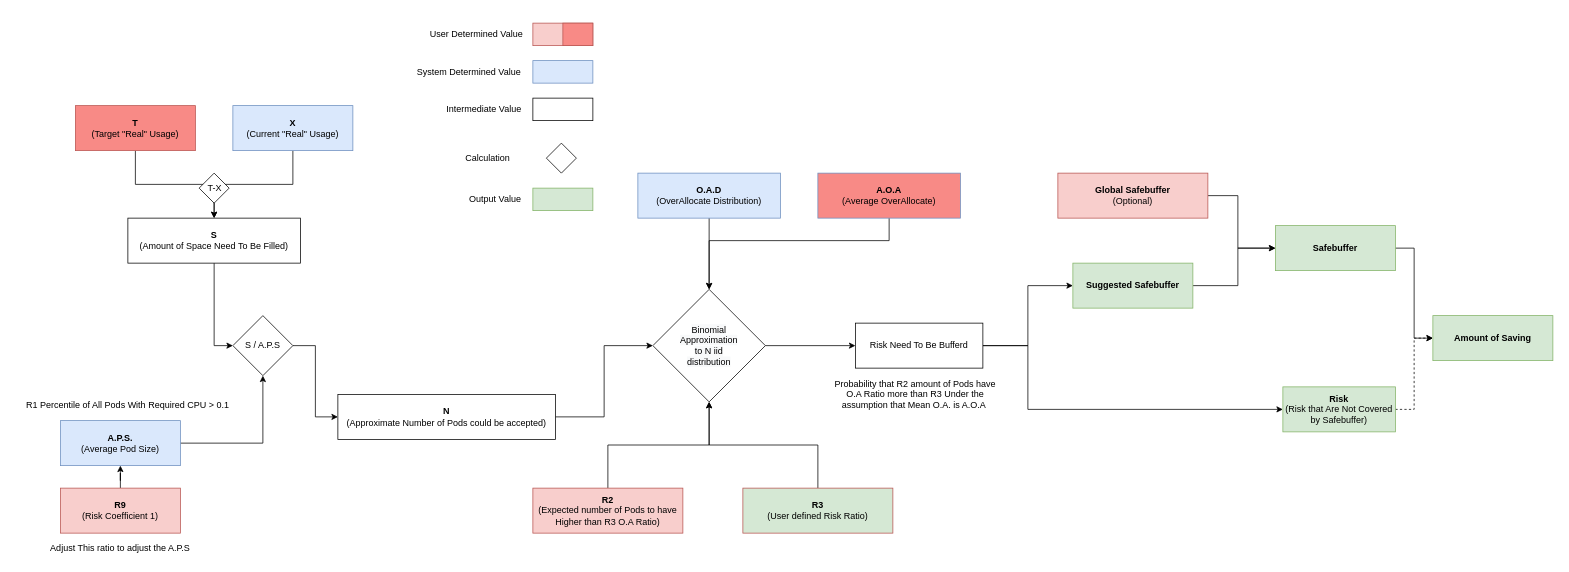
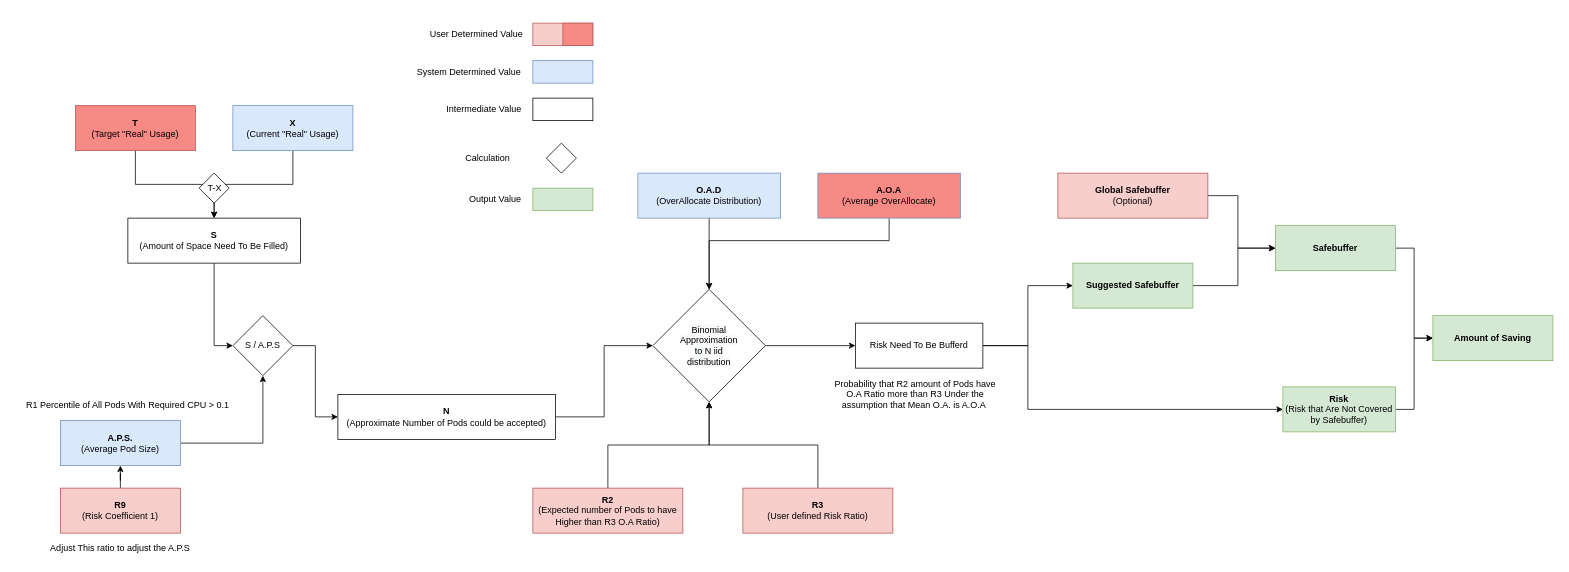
  <mxCell id="0" />
  <mxCell id="1" parent="0" />
  <mxCell id="2" style="edgeStyle=orthogonalEdgeStyle;rounded=0;orthogonalLoop=1;jettySize=auto;html=1;entryX=0.5;entryY=0;entryDx=0;entryDy=0;" edge="1" parent="1" source="3" target="13"><mxGeometry relative="1" as="geometry" /></mxCell>
  <mxCell id="3" value="&lt;b&gt;T&lt;/b&gt;&lt;br&gt;(Target &quot;Real&quot; Usage)" style="rounded=0;whiteSpace=wrap;html=1;strokeColor=#b85450;fillColor=#F88A86;" vertex="1" parent="1"><mxGeometry x="100" y="140" width="160" height="60" as="geometry" /></mxCell>
  <mxCell id="4" value="" style="rounded=0;whiteSpace=wrap;html=1;fillColor=#f8cecc;strokeColor=#b85450;" vertex="1" parent="1"><mxGeometry x="710" y="30" width="80" height="30" as="geometry" /></mxCell>
  <mxCell id="5" value="User Determined Value" style="text;html=1;strokeColor=none;fillColor=none;align=center;verticalAlign=middle;whiteSpace=wrap;rounded=0;" vertex="1" parent="1"><mxGeometry x="570" y="20" width="130" height="50" as="geometry" /></mxCell>
  <mxCell id="6" value="" style="rounded=0;whiteSpace=wrap;html=1;fillColor=#dae8fc;strokeColor=#6c8ebf;" vertex="1" parent="1"><mxGeometry x="710" y="80" width="80" height="30" as="geometry" /></mxCell>
  <mxCell id="7" value="System Determined Value" style="text;html=1;strokeColor=none;fillColor=none;align=center;verticalAlign=middle;whiteSpace=wrap;rounded=0;" vertex="1" parent="1"><mxGeometry x="550" y="70" width="150" height="50" as="geometry" /></mxCell>
  <mxCell id="8" value="" style="rounded=0;whiteSpace=wrap;html=1;" vertex="1" parent="1"><mxGeometry x="710" y="130" width="80" height="30" as="geometry" /></mxCell>
  <mxCell id="9" value="Intermediate Value" style="text;html=1;strokeColor=none;fillColor=none;align=center;verticalAlign=middle;whiteSpace=wrap;rounded=0;" vertex="1" parent="1"><mxGeometry x="580" y="120" width="130" height="50" as="geometry" /></mxCell>
  <mxCell id="10" style="edgeStyle=orthogonalEdgeStyle;rounded=0;orthogonalLoop=1;jettySize=auto;html=1;entryX=0.5;entryY=0;entryDx=0;entryDy=0;" edge="1" parent="1" source="11" target="13"><mxGeometry relative="1" as="geometry" /></mxCell>
  <mxCell id="11" value="&lt;b&gt;X&lt;/b&gt;&lt;br&gt;(Current &quot;Real&quot; Usage)" style="rounded=0;whiteSpace=wrap;html=1;fillColor=#dae8fc;strokeColor=#6c8ebf;" vertex="1" parent="1"><mxGeometry x="310" y="140" width="160" height="60" as="geometry" /></mxCell>
  <mxCell id="12" style="edgeStyle=orthogonalEdgeStyle;rounded=0;orthogonalLoop=1;jettySize=auto;html=1;entryX=0;entryY=0.5;entryDx=0;entryDy=0;" edge="1" parent="1" source="13" target="24"><mxGeometry relative="1" as="geometry" /></mxCell>
  <mxCell id="13" value="&lt;b&gt;S&lt;br&gt;&lt;/b&gt;(Amount of Space Need To Be Filled)" style="rounded=0;whiteSpace=wrap;html=1;" vertex="1" parent="1"><mxGeometry x="170" y="290" width="230" height="60" as="geometry" /></mxCell>
  <mxCell id="14" value="" style="rhombus;whiteSpace=wrap;html=1;" vertex="1" parent="1"><mxGeometry x="265" y="230" width="40" height="40" as="geometry" /></mxCell>
  <mxCell id="15" value="Calculation" style="text;html=1;strokeColor=none;fillColor=none;align=center;verticalAlign=middle;whiteSpace=wrap;rounded=0;" vertex="1" parent="1"><mxGeometry x="630" y="200" width="40" height="20" as="geometry" /></mxCell>
  <mxCell id="16" value="T-X" style="text;html=1;strokeColor=none;fillColor=none;align=center;verticalAlign=middle;whiteSpace=wrap;rounded=0;" vertex="1" parent="1"><mxGeometry x="266" y="240" width="40" height="20" as="geometry" /></mxCell>
  <mxCell id="17" style="edgeStyle=orthogonalEdgeStyle;rounded=0;orthogonalLoop=1;jettySize=auto;html=1;entryX=0.5;entryY=1;entryDx=0;entryDy=0;" edge="1" parent="1" source="18" target="24"><mxGeometry relative="1" as="geometry"><mxPoint x="350" y="490" as="targetPoint" /></mxGeometry></mxCell>
  <mxCell id="18" value="&lt;b&gt;A.P.S.&lt;/b&gt;&lt;br&gt;(Average Pod Size)" style="rounded=0;whiteSpace=wrap;html=1;fillColor=#dae8fc;strokeColor=#6c8ebf;" vertex="1" parent="1"><mxGeometry x="80" y="560" width="160" height="60" as="geometry" /></mxCell>
  <mxCell id="19" value="R1 Percentile of All Pods With Required CPU &amp;gt; 0.1" style="text;html=1;strokeColor=none;fillColor=none;align=center;verticalAlign=middle;whiteSpace=wrap;rounded=0;" vertex="1" parent="1"><mxGeometry x="20" y="530" width="300" height="20" as="geometry" /></mxCell>
  <mxCell id="20" style="edgeStyle=orthogonalEdgeStyle;rounded=0;orthogonalLoop=1;jettySize=auto;html=1;" edge="1" parent="1" source="21" target="18"><mxGeometry relative="1" as="geometry" /></mxCell>
  <mxCell id="21" value="&lt;b&gt;R9&lt;/b&gt;&lt;br&gt;(Risk Coefficient 1)" style="rounded=0;whiteSpace=wrap;html=1;fillColor=#f8cecc;strokeColor=#b85450;" vertex="1" parent="1"><mxGeometry x="80" y="650" width="160" height="60" as="geometry" /></mxCell>
  <mxCell id="22" value="Adjust This ratio to adjust the A.P.S" style="text;html=1;strokeColor=none;fillColor=none;align=center;verticalAlign=middle;whiteSpace=wrap;rounded=0;" vertex="1" parent="1"><mxGeometry x="40" y="720" width="240" height="20" as="geometry" /></mxCell>
  <mxCell id="23" style="edgeStyle=orthogonalEdgeStyle;rounded=0;orthogonalLoop=1;jettySize=auto;html=1;entryX=0;entryY=0.5;entryDx=0;entryDy=0;" edge="1" parent="1" source="24" target="26"><mxGeometry relative="1" as="geometry" /></mxCell>
  <mxCell id="24" value="S / A.P.S" style="rhombus;whiteSpace=wrap;html=1;" vertex="1" parent="1"><mxGeometry x="310" y="420" width="80" height="80" as="geometry" /></mxCell>
  <mxCell id="25" style="edgeStyle=orthogonalEdgeStyle;rounded=0;orthogonalLoop=1;jettySize=auto;html=1;entryX=0;entryY=0.5;entryDx=0;entryDy=0;" edge="1" parent="1" source="26" target="31"><mxGeometry relative="1" as="geometry" /></mxCell>
  <mxCell id="26" value="&lt;b&gt;N&lt;br&gt;&lt;/b&gt;(Approximate Number of Pods could be accepted)" style="rounded=0;whiteSpace=wrap;html=1;" vertex="1" parent="1"><mxGeometry x="450" y="525" width="290" height="60" as="geometry" /></mxCell>
  <mxCell id="27" value="" style="rhombus;whiteSpace=wrap;html=1;" vertex="1" parent="1"><mxGeometry x="728" y="190" width="40" height="40" as="geometry" /></mxCell>
  <mxCell id="28" style="edgeStyle=orthogonalEdgeStyle;rounded=0;orthogonalLoop=1;jettySize=auto;html=1;entryX=0.5;entryY=0;entryDx=0;entryDy=0;" edge="1" parent="1" source="29" target="31"><mxGeometry relative="1" as="geometry" /></mxCell>
  <mxCell id="29" value="&lt;b&gt;O.A.D&lt;/b&gt;&lt;br&gt;(OverAllocate Distribution)" style="rounded=0;whiteSpace=wrap;html=1;fillColor=#dae8fc;strokeColor=#6c8ebf;" vertex="1" parent="1"><mxGeometry x="850" y="230" width="190" height="60" as="geometry" /></mxCell>
  <mxCell id="30" style="edgeStyle=orthogonalEdgeStyle;rounded=0;orthogonalLoop=1;jettySize=auto;html=1;entryX=0;entryY=0.5;entryDx=0;entryDy=0;" edge="1" parent="1" source="31" target="44"><mxGeometry relative="1" as="geometry" /></mxCell>
  <mxCell id="31" value="" style="rhombus;whiteSpace=wrap;html=1;" vertex="1" parent="1"><mxGeometry x="870" y="385" width="150" height="150" as="geometry" /></mxCell>
  <mxCell id="32" value="&lt;meta charset=&quot;utf-8&quot;&gt;&lt;span style=&quot;color: rgb(0, 0, 0); font-family: helvetica; font-size: 12px; font-style: normal; font-weight: 400; letter-spacing: normal; text-align: center; text-indent: 0px; text-transform: none; word-spacing: 0px; background-color: rgb(248, 249, 250); display: inline; float: none;&quot;&gt;Binomial Approximation to N iid distribution&lt;/span&gt;" style="text;html=1;strokeColor=none;fillColor=none;align=center;verticalAlign=middle;whiteSpace=wrap;rounded=0;" vertex="1" parent="1"><mxGeometry x="925" y="450" width="40" height="20" as="geometry" /></mxCell>
  <mxCell id="33" style="edgeStyle=orthogonalEdgeStyle;rounded=0;orthogonalLoop=1;jettySize=auto;html=1;entryX=0.5;entryY=0;entryDx=0;entryDy=0;" edge="1" parent="1" source="34" target="31"><mxGeometry relative="1" as="geometry"><Array as="points"><mxPoint x="1185" y="320" /><mxPoint x="945" y="320" /></Array></mxGeometry></mxCell>
  <mxCell id="34" value="&lt;b&gt;A.O.A&lt;br&gt;&lt;/b&gt;(Average OverAllocate)" style="rounded=0;whiteSpace=wrap;html=1;fillColor=#f88a86;strokeColor=#6c8ebf;" vertex="1" parent="1"><mxGeometry x="1090" y="230" width="190" height="60" as="geometry" /></mxCell>
  <mxCell id="35" style="edgeStyle=orthogonalEdgeStyle;rounded=0;orthogonalLoop=1;jettySize=auto;html=1;entryX=0.5;entryY=1;entryDx=0;entryDy=0;" edge="1" parent="1" source="36" target="31"><mxGeometry relative="1" as="geometry" /></mxCell>
  <mxCell id="36" value="&lt;b&gt;R2&lt;/b&gt;&lt;br&gt;(Expected number of Pods to have Higher than R3 O.A Ratio)" style="rounded=0;whiteSpace=wrap;html=1;fillColor=#f8cecc;strokeColor=#b85450;" vertex="1" parent="1"><mxGeometry x="710" y="650" width="200" height="60" as="geometry" /></mxCell>
  <mxCell id="37" value="" style="rounded=0;whiteSpace=wrap;html=1;fillColor=#d5e8d4;strokeColor=#82b366;" vertex="1" parent="1"><mxGeometry x="710" y="250" width="80" height="30" as="geometry" /></mxCell>
  <mxCell id="38" value="Output Value" style="text;html=1;strokeColor=none;fillColor=none;align=center;verticalAlign=middle;whiteSpace=wrap;rounded=0;" vertex="1" parent="1"><mxGeometry x="595" y="240" width="130" height="50" as="geometry" /></mxCell>
  <mxCell id="39" value="" style="rounded=0;whiteSpace=wrap;html=1;strokeColor=#b85450;fillColor=#F88A86;" vertex="1" parent="1"><mxGeometry x="750" y="30" width="40" height="30" as="geometry" /></mxCell>
  <mxCell id="40" style="edgeStyle=orthogonalEdgeStyle;rounded=0;orthogonalLoop=1;jettySize=auto;html=1;entryX=0.5;entryY=1;entryDx=0;entryDy=0;" edge="1" parent="1" source="41" target="31"><mxGeometry relative="1" as="geometry" /></mxCell>
- <mxCell id="41" value="&lt;b&gt;R3&lt;/b&gt;&lt;br&gt;(User defined Risk Ratio)" style="rounded=0;whiteSpace=wrap;html=1;fillColor=#d5e8d4;strokeColor=#b85450;" vertex="1" parent="1"><mxGeometry x="990" y="650" width="200" height="60" as="geometry" /></mxCell>
+ <mxCell id="41" value="&lt;b&gt;R3&lt;/b&gt;&lt;br&gt;(User defined Risk Ratio)" style="rounded=0;whiteSpace=wrap;html=1;fillColor=#f8cecc;strokeColor=#b85450;" vertex="1" parent="1"><mxGeometry x="990" y="650" width="200" height="60" as="geometry" /></mxCell>
  <mxCell id="42" style="edgeStyle=orthogonalEdgeStyle;rounded=0;orthogonalLoop=1;jettySize=auto;html=1;entryX=0;entryY=0.5;entryDx=0;entryDy=0;" edge="1" parent="1" source="44" target="49"><mxGeometry relative="1" as="geometry" /></mxCell>
  <mxCell id="43" style="edgeStyle=orthogonalEdgeStyle;rounded=0;orthogonalLoop=1;jettySize=auto;html=1;entryX=0;entryY=0.5;entryDx=0;entryDy=0;" edge="1" parent="1" source="44" target="53"><mxGeometry relative="1" as="geometry"><mxPoint x="1700" y="545" as="targetPoint" /><Array as="points"><mxPoint x="1370" y="460" /><mxPoint x="1370" y="545" /></Array></mxGeometry></mxCell>
  <mxCell id="44" value="Risk Need To Be Bufferd" style="rounded=0;whiteSpace=wrap;html=1;" vertex="1" parent="1"><mxGeometry x="1140" y="430" width="170" height="60" as="geometry" /></mxCell>
  <mxCell id="45" value="Probability that R2 amount of Pods have O.A Ratio more than R3 Under the assumption that Mean O.A. is A.O.A&amp;nbsp;" style="text;html=1;strokeColor=none;fillColor=none;align=center;verticalAlign=middle;whiteSpace=wrap;rounded=0;" vertex="1" parent="1"><mxGeometry x="1110" y="515" width="220" height="20" as="geometry" /></mxCell>
  <mxCell id="46" style="edgeStyle=orthogonalEdgeStyle;rounded=0;orthogonalLoop=1;jettySize=auto;html=1;entryX=0;entryY=0.5;entryDx=0;entryDy=0;" edge="1" parent="1" source="47" target="51"><mxGeometry relative="1" as="geometry"><Array as="points"><mxPoint x="1650" y="260" /><mxPoint x="1650" y="330" /></Array></mxGeometry></mxCell>
  <mxCell id="47" value="&lt;b&gt;Global Safebuffer&lt;/b&gt;&lt;br&gt;(Optional)" style="rounded=0;whiteSpace=wrap;html=1;fillColor=#f8cecc;strokeColor=#b85450;" vertex="1" parent="1"><mxGeometry x="1410" y="230" width="200" height="60" as="geometry" /></mxCell>
  <mxCell id="48" style="edgeStyle=orthogonalEdgeStyle;rounded=0;orthogonalLoop=1;jettySize=auto;html=1;entryX=0;entryY=0.5;entryDx=0;entryDy=0;" edge="1" parent="1" source="49" target="51"><mxGeometry relative="1" as="geometry"><Array as="points"><mxPoint x="1650" y="380" /><mxPoint x="1650" y="330" /></Array></mxGeometry></mxCell>
  <mxCell id="49" value="&lt;b&gt;Suggested Safebuffer&lt;/b&gt;" style="rounded=0;whiteSpace=wrap;html=1;fillColor=#d5e8d4;strokeColor=#82b366;" vertex="1" parent="1"><mxGeometry x="1430" y="350" width="160" height="60" as="geometry" /></mxCell>
  <mxCell id="50" style="edgeStyle=orthogonalEdgeStyle;rounded=0;orthogonalLoop=1;jettySize=auto;html=1;entryX=0;entryY=0.5;entryDx=0;entryDy=0;" edge="1" parent="1" source="51" target="54"><mxGeometry relative="1" as="geometry" /></mxCell>
  <mxCell id="51" value="&lt;b&gt;Safebuffer&lt;/b&gt;" style="rounded=0;whiteSpace=wrap;html=1;fillColor=#d5e8d4;strokeColor=#82b366;" vertex="1" parent="1"><mxGeometry x="1700" y="300" width="160" height="60" as="geometry" /></mxCell>
- <mxCell id="52" style="edgeStyle=orthogonalEdgeStyle;rounded=0;orthogonalLoop=1;jettySize=auto;html=1;entryX=0;entryY=0.5;entryDx=0;entryDy=0;dashed=1;" edge="1" parent="1" source="53" target="54"><mxGeometry relative="1" as="geometry" /></mxCell>
+ <mxCell id="52" style="edgeStyle=orthogonalEdgeStyle;rounded=0;orthogonalLoop=1;jettySize=auto;html=1;entryX=0;entryY=0.5;entryDx=0;entryDy=0;" edge="1" parent="1" source="53" target="54"><mxGeometry relative="1" as="geometry" /></mxCell>
  <mxCell id="53" value="&lt;b&gt;Risk&lt;/b&gt;&lt;br&gt;(Risk that Are Not Covered by Safebuffer)" style="rounded=0;whiteSpace=wrap;html=1;fillColor=#d5e8d4;strokeColor=#82b366;" vertex="1" parent="1"><mxGeometry x="1710" y="515" width="150" height="60" as="geometry" /></mxCell>
  <mxCell id="54" value="&lt;b&gt;Amount of Saving&lt;/b&gt;" style="rounded=0;whiteSpace=wrap;html=1;fillColor=#d5e8d4;strokeColor=#82b366;" vertex="1" parent="1"><mxGeometry x="1910" y="420" width="160" height="60" as="geometry" /></mxCell>
